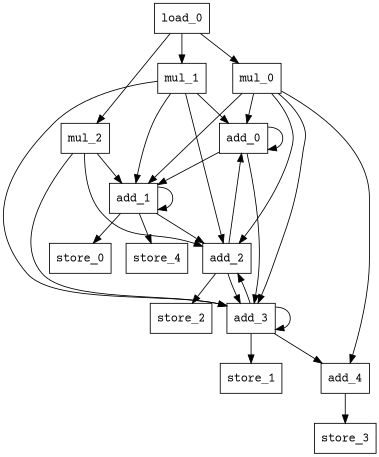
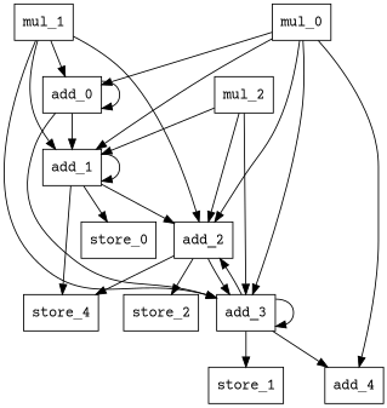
  digraph {
    fontname="Courier Prime"
    node [fontname="Courier Prime" shape=rectangle]
    edge [fontname="Courier Prime"]
    n1 [label=add_0]
    n2 [label=add_1]
    n3 [label=add_3]
    n4 [label=store_0]
    n5 [label=add_2]
    n6 [label=store_4]
    n7 [label=add_4]
    n8 [label=store_1]
    n9 [label=store_2]
-   n10 [label=store_3]
    n11 [label=mul_0]
    n12 [label=mul_1]
    n13 [label=mul_2]
-   n14 [label=load_0]
    n1 -> n1
    n1 -> n2
    n1 -> n3
    n2 -> n2
    n2 -> n4
    n2 -> n5
    n2 -> n6
    n3 -> n3
    n3 -> n5
    n3 -> n7
    n3 -> n8
-   n5 -> n1
+   n5 -> n6
    n5 -> n3
    n5 -> n9
-   n7 -> n10
    n11 -> n1
    n11 -> n2
    n11 -> n3
    n11 -> n5
    n11 -> n7
    n12 -> n1
    n12 -> n2
    n12 -> n3
    n12 -> n5
    n13 -> n2
    n13 -> n3
    n13 -> n5
-   n14 -> n11
-   n14 -> n12
-   n14 -> n13
  }
